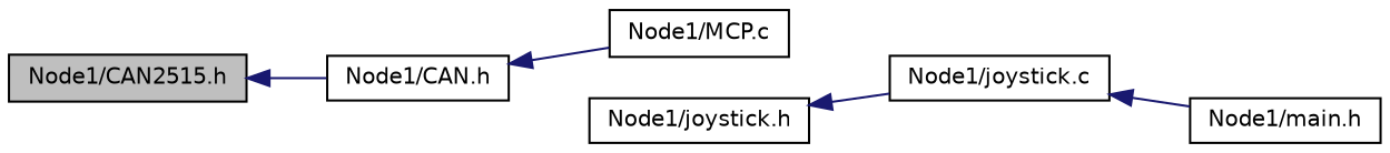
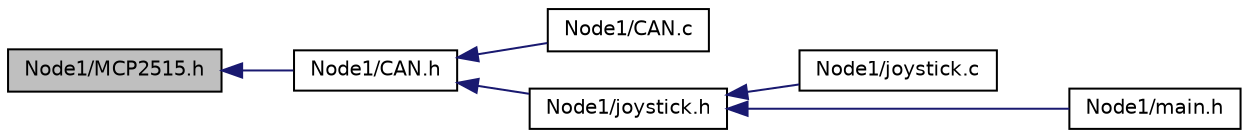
  digraph {
    rankdir=LR
    node [color=black fillcolor=white fontname=Helvetica fontsize=10 shape=record style=filled]
    edge [color=midnightblue dir=back fontname=Helvetica fontsize=10 labelfontname=Helvetica labelfontsize=10 style=solid]
-   n1 [fillcolor=grey75 fontcolor=black height=0.2 label="Node1/CAN2515.h" width=0.4]
+   n1 [fillcolor=grey75 fontcolor=black height=0.2 label="Node1/MCP2515.h" width=0.4]
    n2 [height=0.2 label="Node1/CAN.h" width=0.4]
-   n3 [height=0.2 label="Node1/MCP.c" width=0.4]
+   n3 [height=0.2 label="Node1/CAN.c" width=0.4]
    n4 [height=0.2 label="Node1/joystick.h" width=0.4]
    n5 [height=0.2 label="Node1/joystick.c" width=0.4]
    n6 [height=0.2 label="Node1/main.h" width=0.4]
    n1 -> n2
    n2 -> n3
+   n2 -> n4
    n4 -> n5
-   n5 -> n6
+   n4 -> n6
  }
